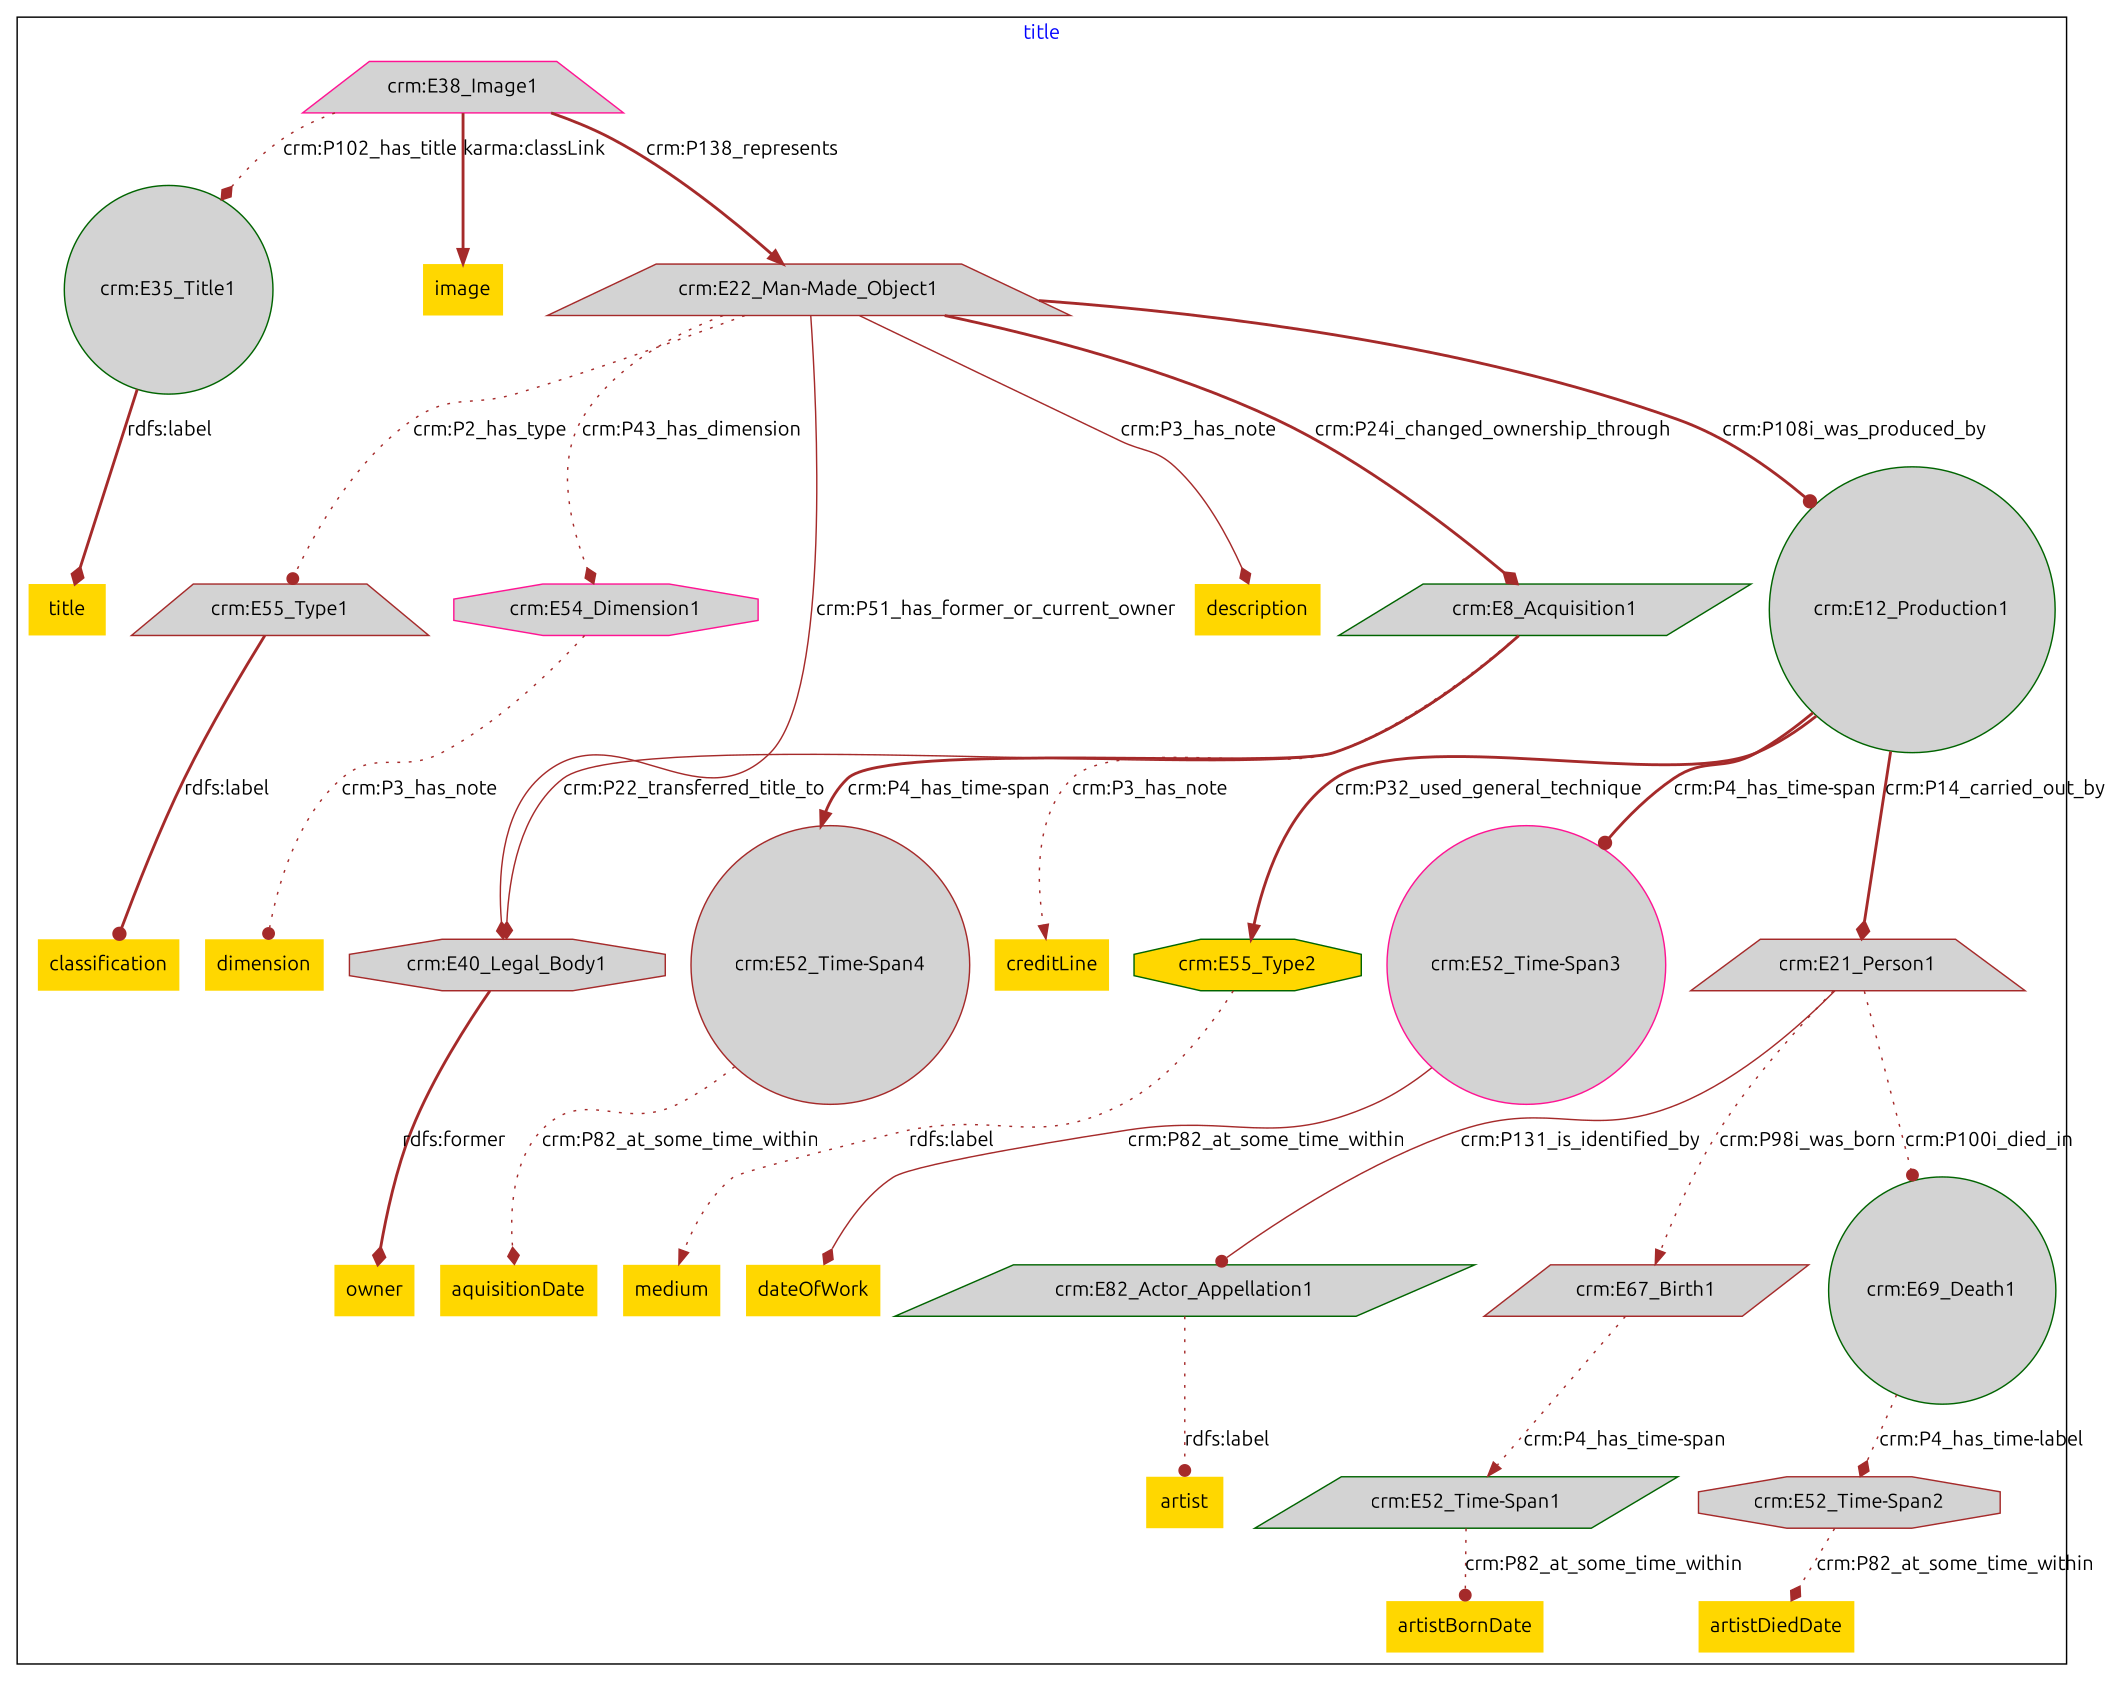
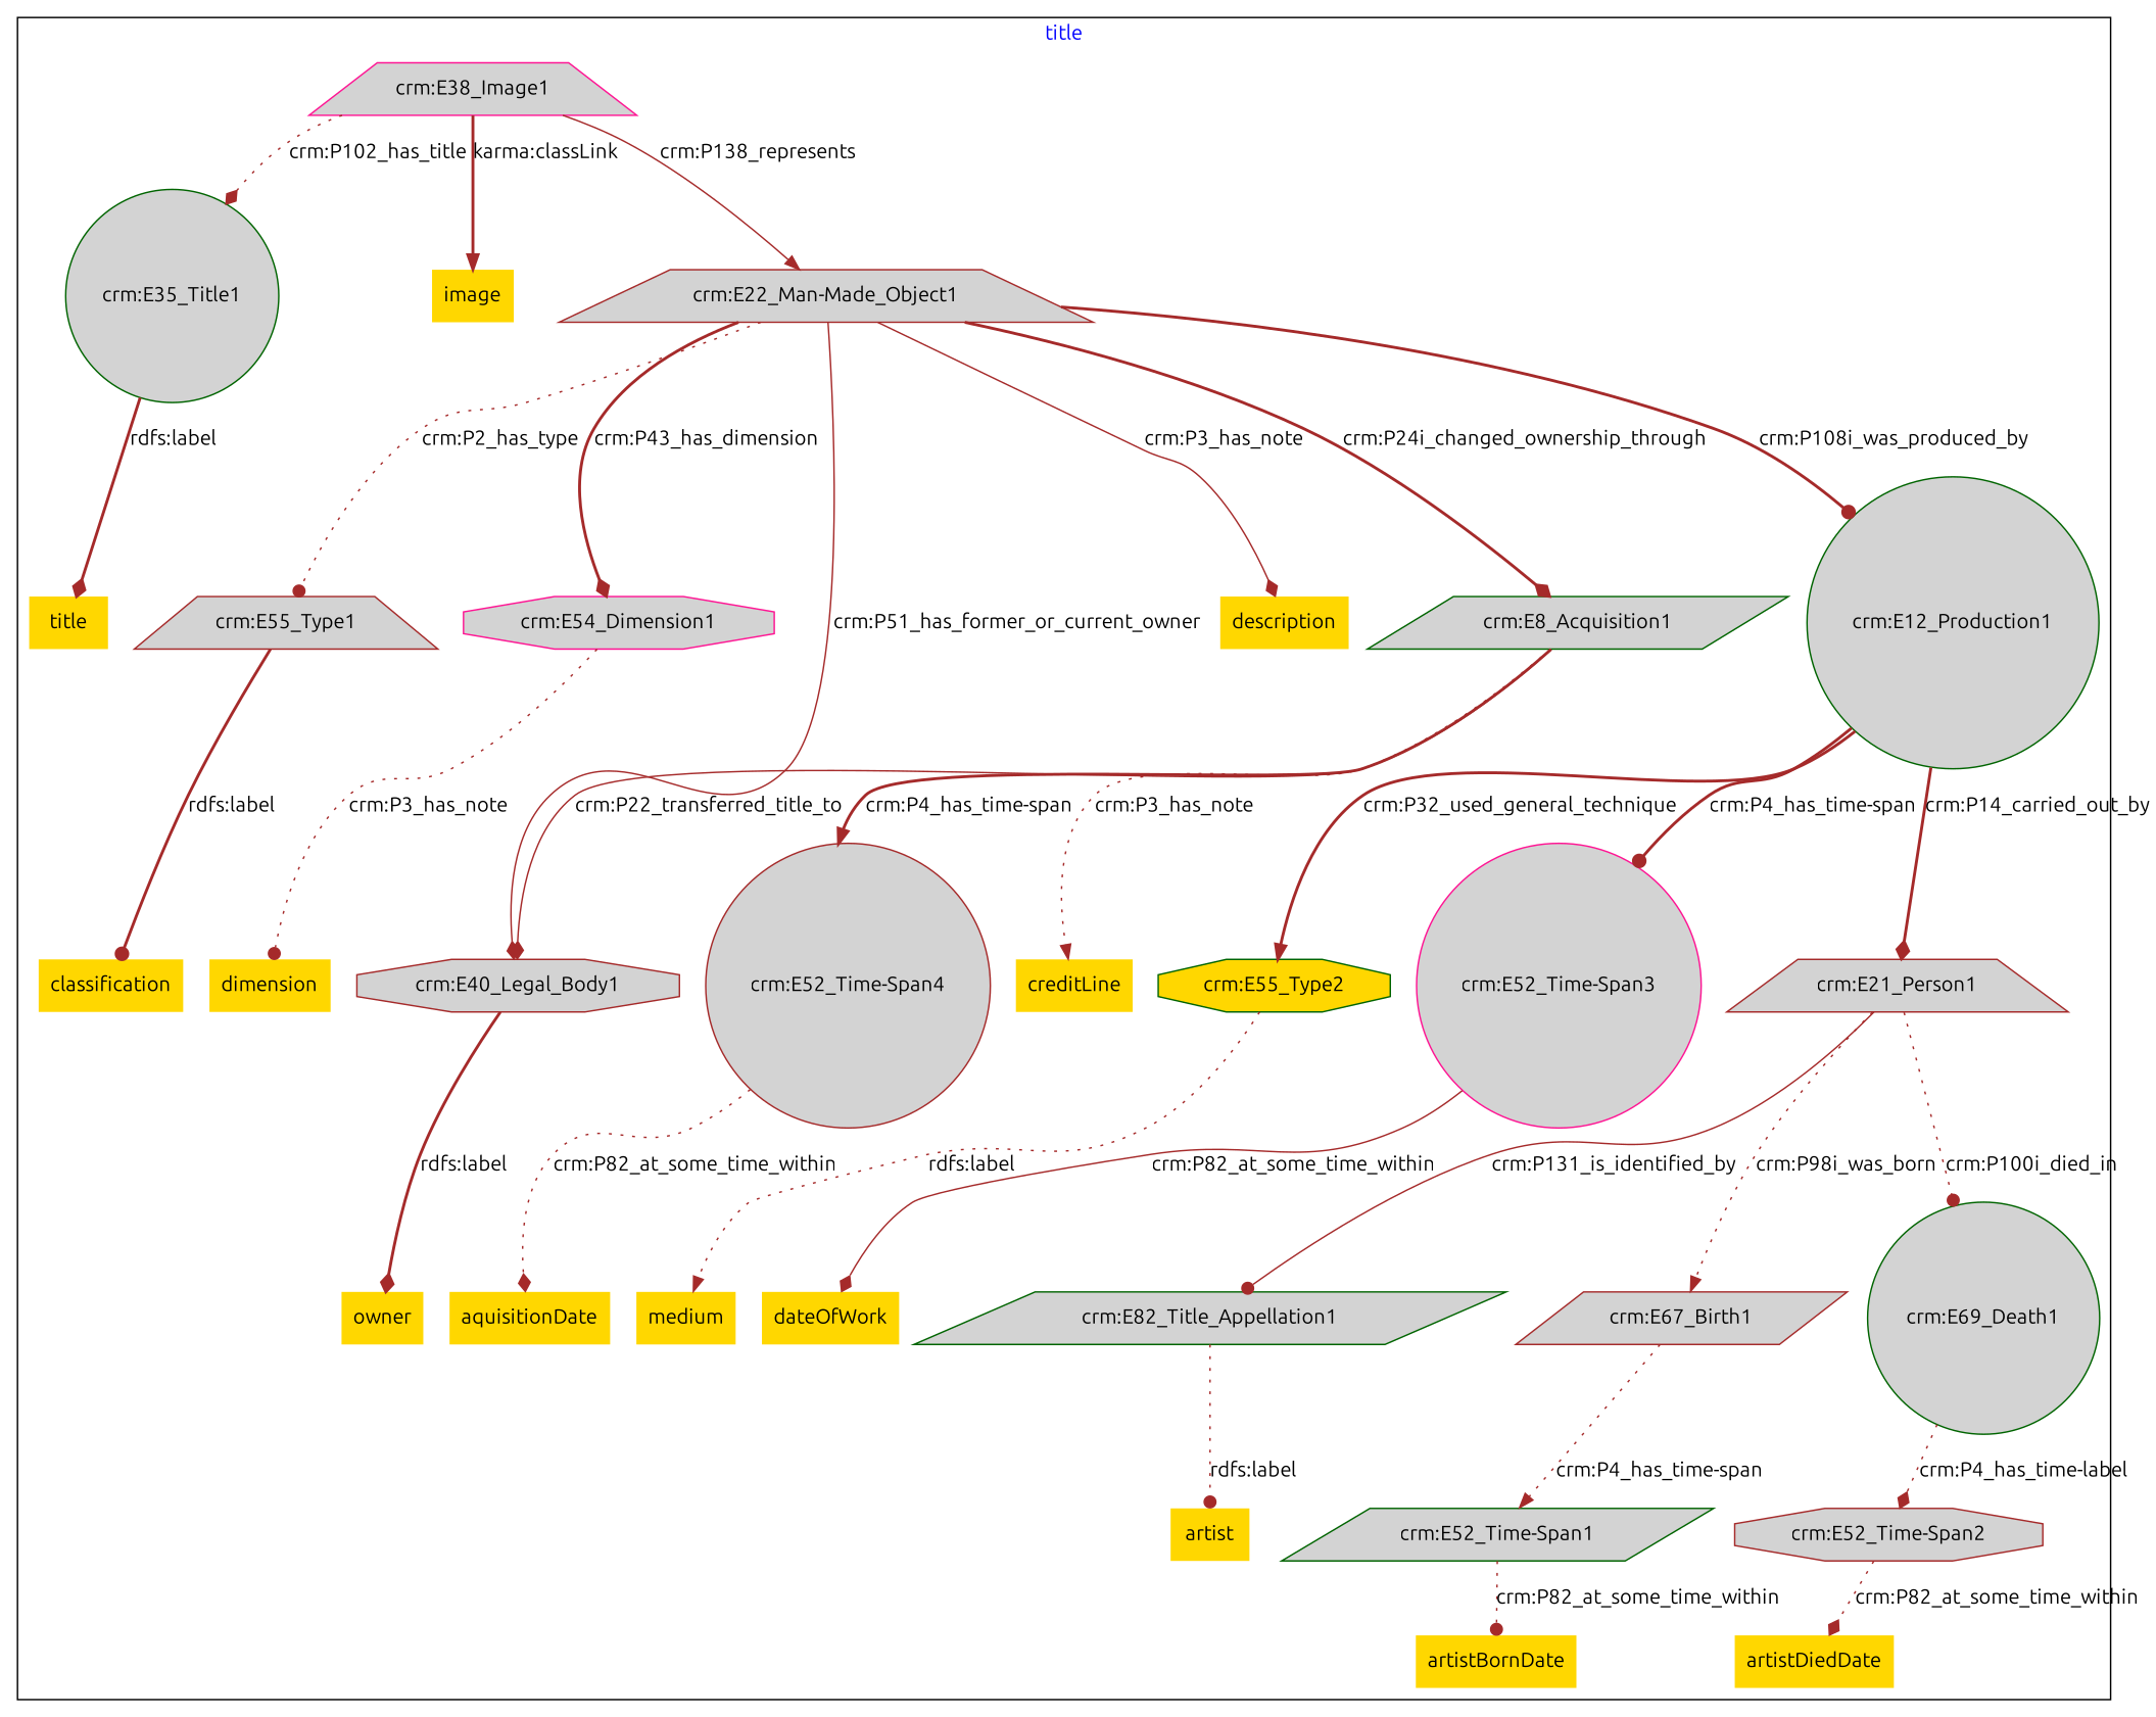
  digraph {
    fontcolor=blue
    fontname=Ubuntu
    remincross=true
    node [color=darkgreen fillcolor=lightgray fontname=Ubuntu shape=plaintext style=filled]
    edge [arrowhead=diamond color=brown fontcolor=black fontname=Ubuntu style=dotted]
    n1 [label="crm:E35_Title1" shape=circle]
    n2 [fillcolor=gold label=title]
    n3 [color=brown label="crm:E55_Type1" shape=trapezium]
    n4 [fillcolor=gold label=classification]
    n5 [fillcolor=gold label="crm:E55_Type2" shape=octagon]
    n6 [fillcolor=gold label=medium]
    n7 [color=deeppink label="crm:E54_Dimension1" shape=octagon]
    n8 [color=deeppink fillcolor=gold label=dimension]
    n9 [color=brown label="crm:E40_Legal_Body1" shape=octagon]
    n10 [color=deeppink fillcolor=gold label=owner]
    n11 [color=brown label="crm:E52_Time-Span4" shape=circle]
    n12 [color=brown fillcolor=gold label=aquisitionDate]
    n13 [color=deeppink label="crm:E38_Image1" shape=trapezium]
    n14 [color=brown fillcolor=gold label=image]
    n15 [color=brown label="crm:E22_Man-Made_Object1" shape=trapezium]
    n16 [color=deeppink fillcolor=gold label=description]
    n17 [color=deeppink label="crm:E52_Time-Span3" shape=circle]
    n18 [color=brown fillcolor=gold label=dateOfWork]
    n19 [label="crm:E8_Acquisition1" shape=parallelogram]
    n20 [color=deeppink fillcolor=gold label=creditLine]
-   n21 [label="crm:E82_Actor_Appellation1" shape=parallelogram]
+   n21 [label="crm:E82_Title_Appellation1" shape=parallelogram]
    n22 [fillcolor=gold label=artist]
    n23 [label="crm:E52_Time-Span1" shape=parallelogram]
    n24 [color=brown fillcolor=gold label=artistBornDate]
    n25 [color=brown label="crm:E52_Time-Span2" shape=octagon]
    n26 [fillcolor=gold label=artistDiedDate]
    n27 [label="crm:E12_Production1" shape=circle]
    n28 [color=brown label="crm:E21_Person1" shape=trapezium]
    n29 [color=brown label="crm:E67_Birth1" shape=parallelogram]
    n30 [label="crm:E69_Death1" shape=circle]
    subgraph cluster_1 {
      label=title
      n1
      n2
      n3
      n4
      n5
      n6
      n7
      n8
      n9
      n10
      n11
      n12
      n13
      n14
      n15
      n16
      n17
      n18
      n19
      n20
      n21
      n22
      n23
      n24
      n25
      n26
      n27
      n28
      n29
      n30
    }
    n1 -> n2 [label="rdfs:label" style=bold]
    n3 -> n4 [arrowhead=dot label="rdfs:label" style=bold]
    n5 -> n6 [arrowhead=normal label="rdfs:label"]
    n7 -> n8 [arrowhead=dot label="crm:P3_has_note"]
-   n9 -> n10 [label="rdfs:former" style=bold]
+   n9 -> n10 [label="rdfs:label" style=bold]
    n11 -> n12 [label="crm:P82_at_some_time_within"]
    n13 -> n1 [label="crm:P102_has_title"]
    n13 -> n14 [arrowhead=normal label="karma:classLink" style=bold]
-   n13 -> n15 [arrowhead=normal label="crm:P138_represents" style=bold]
+   n13 -> n15 [arrowhead=normal label="crm:P138_represents" style=solid]
    n15 -> n3 [arrowhead=dot label="crm:P2_has_type"]
-   n15 -> n7 [label="crm:P43_has_dimension"]
+   n15 -> n7 [label="crm:P43_has_dimension" style=bold]
    n15 -> n9 [label="crm:P51_has_former_or_current_owner" style=solid]
    n15 -> n16 [label="crm:P3_has_note" style=solid]
    n15 -> n19 [label="crm:P24i_changed_ownership_through" style=bold]
    n15 -> n27 [arrowhead=dot label="crm:P108i_was_produced_by" style=bold]
    n17 -> n18 [label="crm:P82_at_some_time_within" style=solid]
    n19 -> n9 [label="crm:P22_transferred_title_to" style=solid]
    n19 -> n11 [arrowhead=normal label="crm:P4_has_time-span" style=bold]
    n19 -> n20 [arrowhead=normal label="crm:P3_has_note"]
    n21 -> n22 [arrowhead=dot label="rdfs:label"]
    n23 -> n24 [arrowhead=dot label="crm:P82_at_some_time_within"]
    n25 -> n26 [label="crm:P82_at_some_time_within"]
    n27 -> n5 [arrowhead=normal label="crm:P32_used_general_technique" style=bold]
    n27 -> n17 [arrowhead=dot label="crm:P4_has_time-span" style=bold]
    n27 -> n28 [label="crm:P14_carried_out_by" style=bold]
    n28 -> n21 [arrowhead=dot label="crm:P131_is_identified_by" style=solid]
    n28 -> n29 [arrowhead=normal label="crm:P98i_was_born"]
    n28 -> n30 [arrowhead=dot label="crm:P100i_died_in"]
    n29 -> n23 [arrowhead=normal label="crm:P4_has_time-span"]
    n30 -> n25 [label="crm:P4_has_time-label"]
  }
